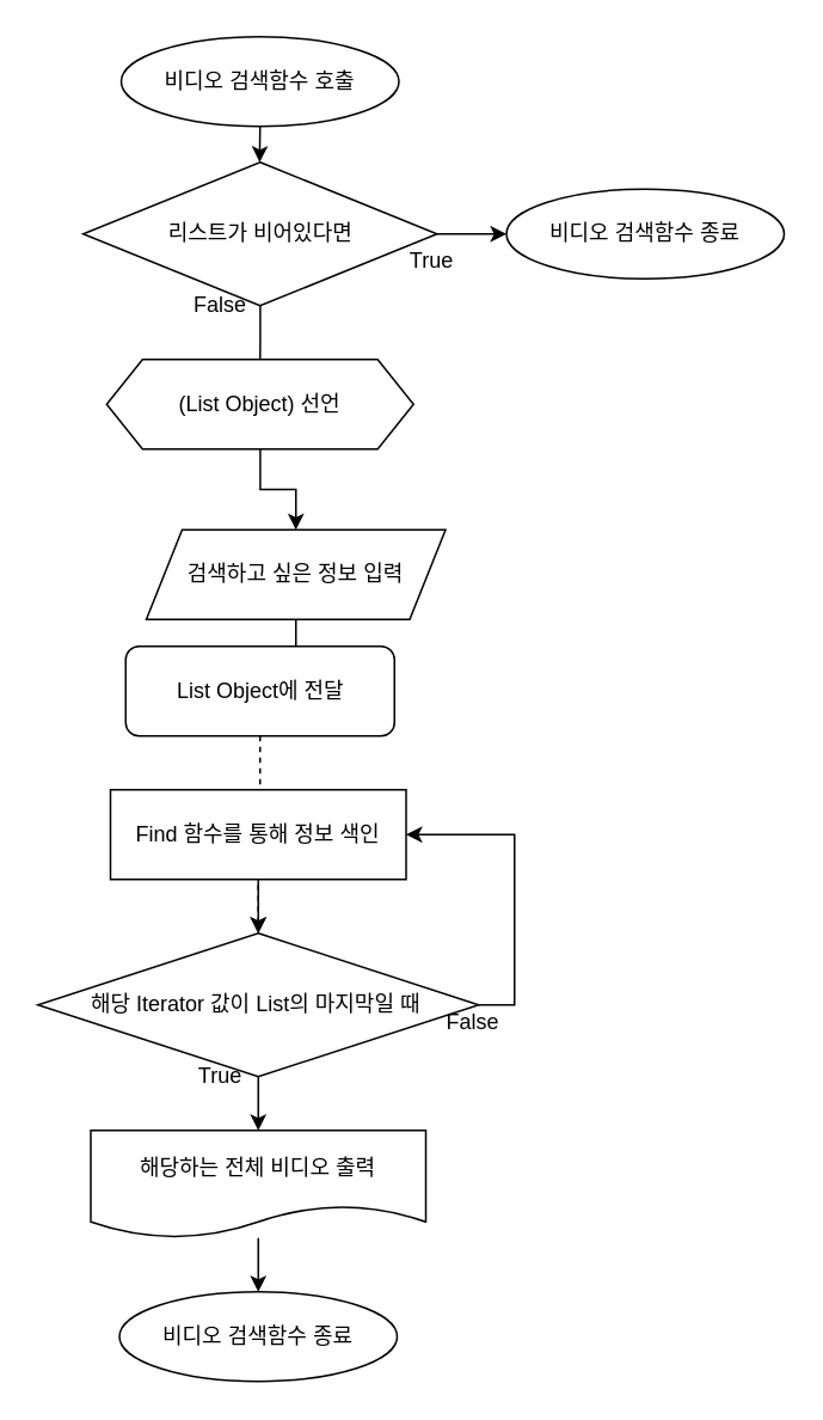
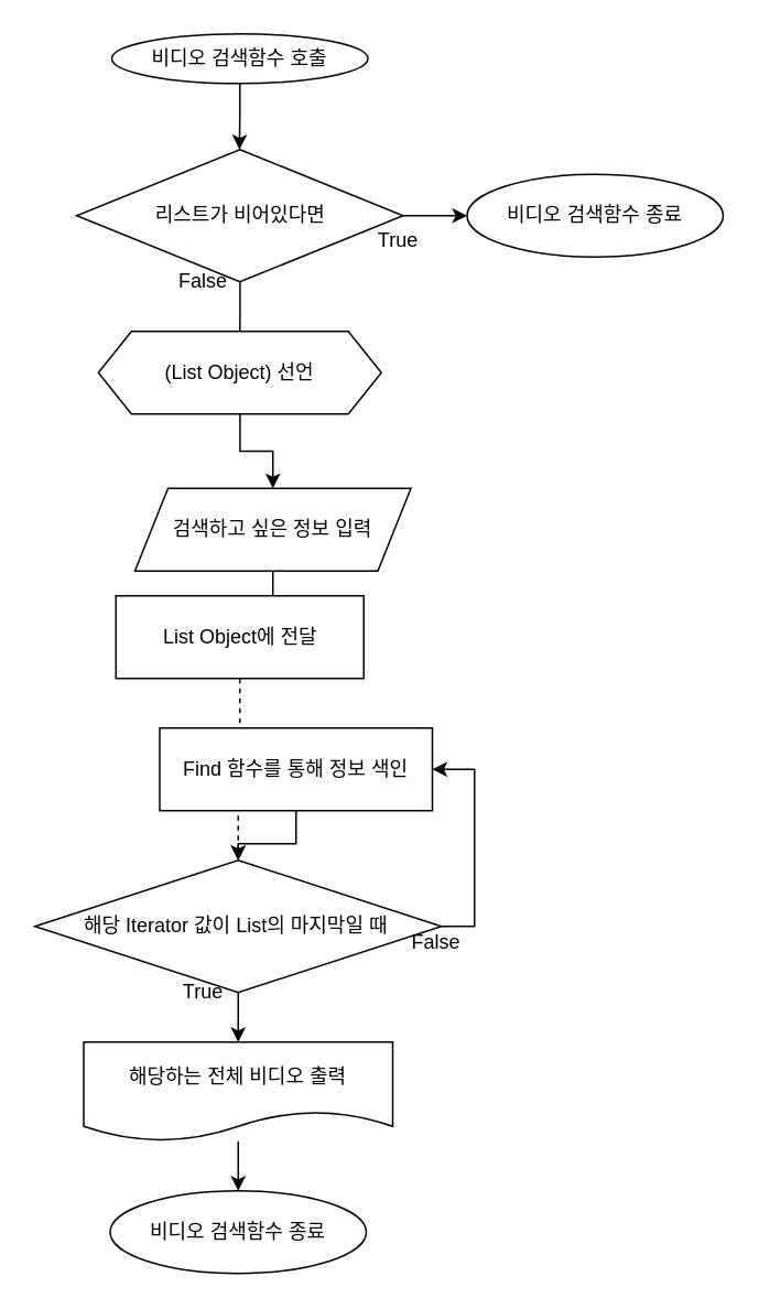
  <mxCell id="0" />
  <mxCell id="1" parent="0" />
  <mxCell id="2" style="edgeStyle=orthogonalEdgeStyle;rounded=0;orthogonalLoop=1;jettySize=auto;html=1;exitX=0.5;exitY=1;exitDx=0;exitDy=0;entryX=0.5;entryY=0;entryDx=0;entryDy=0;" edge="1" parent="1" source="3"><mxGeometry relative="1" as="geometry"><mxPoint x="144.25" y="90" as="targetPoint" /></mxGeometry></mxCell>
- <mxCell id="3" value="비디오&amp;nbsp;검색함수 호출" style="ellipse;whiteSpace=wrap;html=1;" vertex="1" parent="1"><mxGeometry x="67" y="20" width="155" height="50" as="geometry" /></mxCell>
+ <mxCell id="3" value="비디오&amp;nbsp;검색함수 호출" style="ellipse;whiteSpace=wrap;html=1;" vertex="1" parent="1"><mxGeometry x="67" y="20" width="155" height="30" as="geometry" /></mxCell>
  <mxCell id="4" value="" style="edgeStyle=orthogonalEdgeStyle;rounded=0;orthogonalLoop=1;jettySize=auto;html=1;" edge="1" parent="1" source="5" target="7"><mxGeometry relative="1" as="geometry" /></mxCell>
  <mxCell id="5" value="(List Object) 선언" style="shape=hexagon;perimeter=hexagonPerimeter2;whiteSpace=wrap;html=1;fixedSize=1;" vertex="1" parent="1"><mxGeometry x="58.88" y="200" width="171.25" height="50" as="geometry" /></mxCell>
  <mxCell id="6" value="" style="edgeStyle=orthogonalEdgeStyle;rounded=0;orthogonalLoop=1;jettySize=auto;html=1;" edge="1" parent="1" source="7" target="9"><mxGeometry relative="1" as="geometry" /></mxCell>
  <mxCell id="7" value="검색하고 싶은 정보 입력" style="shape=parallelogram;perimeter=parallelogramPerimeter;whiteSpace=wrap;html=1;fixedSize=1;" vertex="1" parent="1"><mxGeometry x="81" y="295" width="167" height="50" as="geometry" /></mxCell>
  <mxCell id="8" value="" style="edgeStyle=orthogonalEdgeStyle;rounded=0;orthogonalLoop=1;jettySize=auto;html=1;dashed=1;" edge="1" parent="1" source="9" target="20"><mxGeometry relative="1" as="geometry" /></mxCell>
- <mxCell id="9" value="List Object에 전달" style="whiteSpace=wrap;html=1;rounded=1;" vertex="1" parent="1"><mxGeometry x="69.5" y="360" width="150" height="50" as="geometry" /></mxCell>
+ <mxCell id="9" value="List Object에 전달" style="rounded=0;whiteSpace=wrap;html=1;" vertex="1" parent="1"><mxGeometry x="69.5" y="360" width="150" height="50" as="geometry" /></mxCell>
  <mxCell id="10" style="edgeStyle=orthogonalEdgeStyle;rounded=0;orthogonalLoop=1;jettySize=auto;html=1;entryX=0.5;entryY=0;entryDx=0;entryDy=0;endArrow=none;" edge="1" parent="1" source="12" target="5"><mxGeometry relative="1" as="geometry" /></mxCell>
  <mxCell id="11" style="edgeStyle=orthogonalEdgeStyle;rounded=0;orthogonalLoop=1;jettySize=auto;html=1;" edge="1" parent="1" source="12"><mxGeometry relative="1" as="geometry"><mxPoint x="282" y="130" as="targetPoint" /></mxGeometry></mxCell>
  <mxCell id="12" value="리스트가 비어있다면" style="rhombus;whiteSpace=wrap;html=1;" vertex="1" parent="1"><mxGeometry x="45.75" y="90" width="197.51" height="80" as="geometry" /></mxCell>
  <mxCell id="13" value="비디오 검색함수 종료" style="ellipse;whiteSpace=wrap;html=1;" vertex="1" parent="1"><mxGeometry x="282" y="105" width="155" height="50" as="geometry" /></mxCell>
  <mxCell id="14" value="True" style="text;html=1;align=center;verticalAlign=middle;resizable=0;points=[];autosize=1;" vertex="1" parent="1"><mxGeometry x="219.5" y="135" width="40" height="20" as="geometry" /></mxCell>
  <mxCell id="15" value="False" style="text;html=1;align=center;verticalAlign=middle;resizable=0;points=[];autosize=1;" vertex="1" parent="1"><mxGeometry x="102" y="160" width="40" height="20" as="geometry" /></mxCell>
  <mxCell id="16" value="" style="edgeStyle=orthogonalEdgeStyle;rounded=0;orthogonalLoop=1;jettySize=auto;html=1;" edge="1" parent="1" source="17" target="20"><mxGeometry relative="1" as="geometry" /></mxCell>
- <mxCell id="17" value="Find 함수를 통해 정보 색인" style="rounded=0;whiteSpace=wrap;html=1;" vertex="1" parent="1"><mxGeometry x="61" y="440" width="165" height="50" as="geometry" /></mxCell>
+ <mxCell id="17" value="Find 함수를 통해 정보 색인" style="rounded=0;whiteSpace=wrap;html=1;" vertex="1" parent="1"><mxGeometry x="96" y="440" width="165" height="50" as="geometry" /></mxCell>
  <mxCell id="18" value="" style="edgeStyle=orthogonalEdgeStyle;rounded=0;orthogonalLoop=1;jettySize=auto;html=1;" edge="1" parent="1" source="20" target="22"><mxGeometry relative="1" as="geometry" /></mxCell>
  <mxCell id="19" style="edgeStyle=orthogonalEdgeStyle;rounded=0;orthogonalLoop=1;jettySize=auto;html=1;entryX=1;entryY=0.5;entryDx=0;entryDy=0;exitX=1;exitY=0.5;exitDx=0;exitDy=0;" edge="1" parent="1" source="20" target="17"><mxGeometry relative="1" as="geometry"><mxPoint x="322" y="530" as="sourcePoint" /></mxGeometry></mxCell>
  <mxCell id="20" value="해당 Iterator 값이 List의 마지막일 때&amp;nbsp;" style="rhombus;whiteSpace=wrap;html=1;" vertex="1" parent="1"><mxGeometry x="20.5" y="520" width="245.99" height="80" as="geometry" /></mxCell>
  <mxCell id="21" value="" style="edgeStyle=orthogonalEdgeStyle;rounded=0;orthogonalLoop=1;jettySize=auto;html=1;" edge="1" parent="1" source="22" target="25"><mxGeometry relative="1" as="geometry" /></mxCell>
  <mxCell id="22" value="해당하는 전체 비디오 출력" style="shape=document;whiteSpace=wrap;html=1;boundedLbl=1;" vertex="1" parent="1"><mxGeometry x="50" y="630" width="187" height="60" as="geometry" /></mxCell>
  <mxCell id="23" value="True" style="text;html=1;align=center;verticalAlign=middle;resizable=0;points=[];autosize=1;" vertex="1" parent="1"><mxGeometry x="102" y="590" width="40" height="20" as="geometry" /></mxCell>
  <mxCell id="24" value="False" style="text;html=1;align=center;verticalAlign=middle;resizable=0;points=[];autosize=1;" vertex="1" parent="1"><mxGeometry x="243.26" y="560" width="40" height="20" as="geometry" /></mxCell>
  <mxCell id="25" value="비디오 검색함수 종료" style="ellipse;whiteSpace=wrap;html=1;" vertex="1" parent="1"><mxGeometry x="66.01" y="720" width="155" height="50" as="geometry" /></mxCell>
